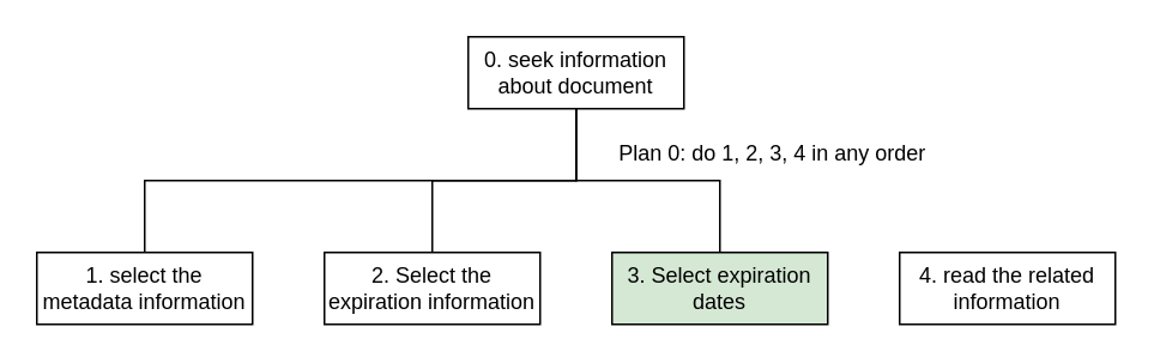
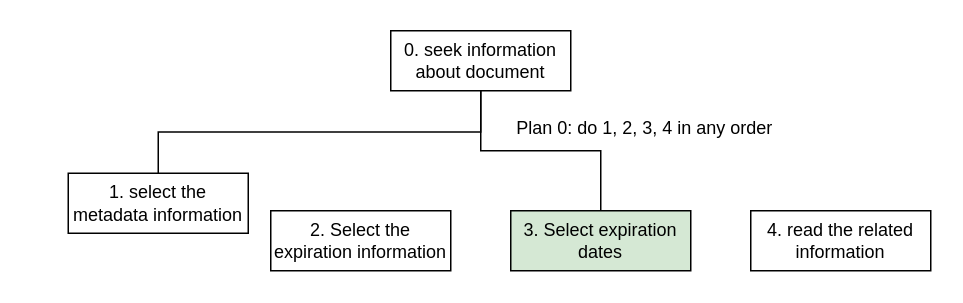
  <mxCell id="0" />
  <mxCell id="1" parent="0" />
  <mxCell id="2" value="0. seek information about document" style="rounded=0;whiteSpace=wrap;html=1;" parent="1" vertex="1"><mxGeometry x="260" y="20" width="120" height="40" as="geometry" /></mxCell>
- <mxCell id="3" value="1. select the metadata information" style="rounded=0;whiteSpace=wrap;html=1;" parent="1" vertex="1"><mxGeometry x="20" y="140" width="120" height="40" as="geometry" /></mxCell>
+ <mxCell id="3" value="1. select the metadata information" style="rounded=0;whiteSpace=wrap;html=1;" parent="1" vertex="1"><mxGeometry x="45" y="115" width="120" height="40" as="geometry" /></mxCell>
  <mxCell id="4" value="2. Select the expiration information" style="rounded=0;whiteSpace=wrap;html=1;" parent="1" vertex="1"><mxGeometry x="180" y="140" width="120" height="40" as="geometry" /></mxCell>
  <mxCell id="5" value="3. Select expiration dates" style="rounded=0;whiteSpace=wrap;html=1;fillColor=#d5e8d4;" parent="1" vertex="1"><mxGeometry x="340" y="140" width="120" height="40" as="geometry" /></mxCell>
  <mxCell id="6" value="4. read the related information" style="rounded=0;whiteSpace=wrap;html=1;" parent="1" vertex="1"><mxGeometry x="500" y="140" width="120" height="40" as="geometry" /></mxCell>
  <mxCell id="7" value="" style="endArrow=none;html=1;rounded=0;exitX=0.5;exitY=0;exitDx=0;exitDy=0;entryX=0.5;entryY=1;entryDx=0;entryDy=0;edgeStyle=orthogonalEdgeStyle;" parent="1" source="3" target="2" edge="1"><mxGeometry width="50" height="50" relative="1" as="geometry"><mxPoint x="-300" y="130" as="sourcePoint" /><mxPoint x="-250" y="80" as="targetPoint" /></mxGeometry></mxCell>
- <mxCell id="8" value="" style="endArrow=none;html=1;rounded=0;entryX=0.5;entryY=1;entryDx=0;entryDy=0;exitX=0.5;exitY=0;exitDx=0;exitDy=0;edgeStyle=orthogonalEdgeStyle;" parent="1" source="4" target="2" edge="1"><mxGeometry width="50" height="50" relative="1" as="geometry"><mxPoint x="150" y="170" as="sourcePoint" /><mxPoint x="200" y="120" as="targetPoint" /></mxGeometry></mxCell>
  <mxCell id="9" value="" style="endArrow=none;html=1;rounded=0;entryX=0.5;entryY=1;entryDx=0;entryDy=0;exitX=0.5;exitY=0;exitDx=0;exitDy=0;edgeStyle=orthogonalEdgeStyle;" parent="1" source="5" target="2" edge="1"><mxGeometry width="50" height="50" relative="1" as="geometry"><mxPoint x="200" y="170" as="sourcePoint" /><mxPoint x="170" y="90" as="targetPoint" /></mxGeometry></mxCell>
  <mxCell id="10" value="Plan 0: do 1, 2, 3, 4 in any order" style="text;html=1;align=center;verticalAlign=middle;whiteSpace=wrap;rounded=0;" parent="1" vertex="1"><mxGeometry x="340" y="70" width="179" height="30" as="geometry" /></mxCell>
